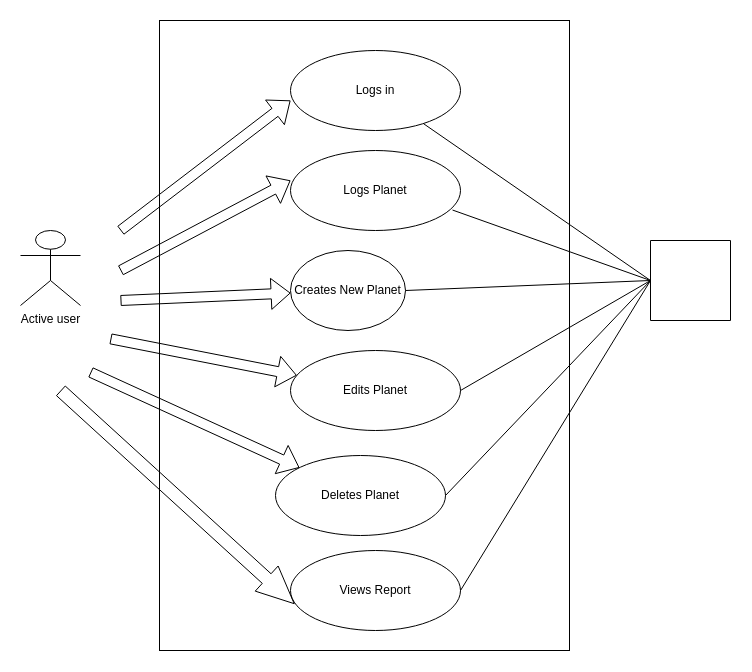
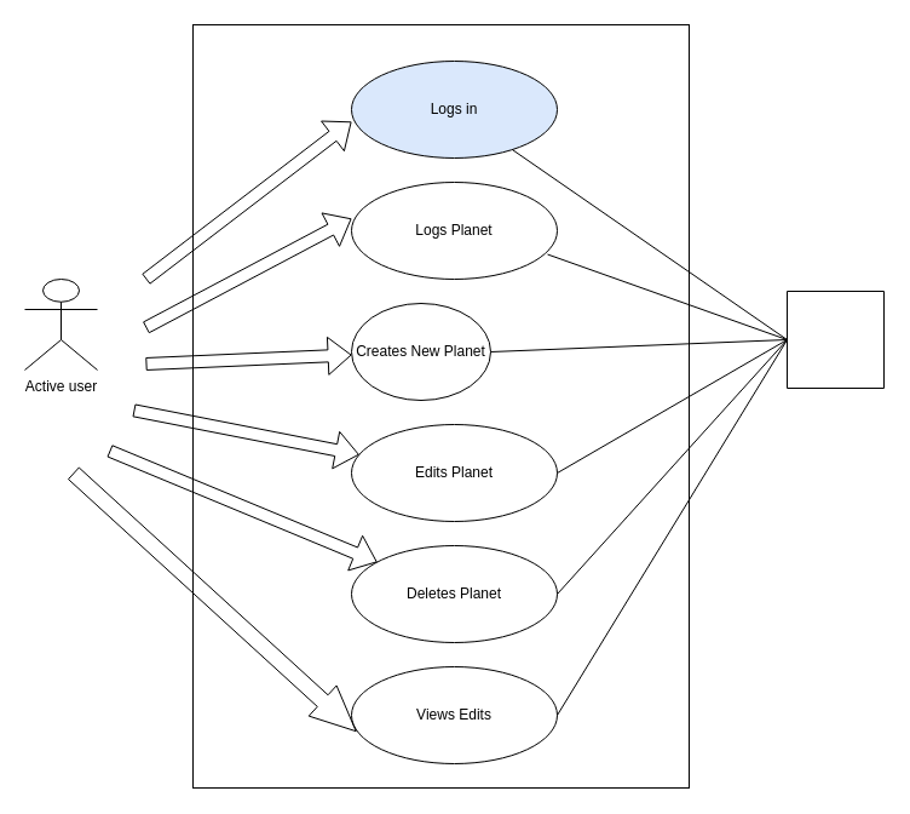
  <mxCell id="0" />
  <mxCell id="1" parent="0" />
  <mxCell id="2" value="" style="rounded=0;whiteSpace=wrap;html=1;" vertex="1" parent="1"><mxGeometry x="159" y="20" width="410" height="630" as="geometry" /></mxCell>
  <mxCell id="3" value="Active user" style="shape=umlActor;verticalLabelPosition=bottom;verticalAlign=top;html=1;outlineConnect=0;" vertex="1" parent="1"><mxGeometry x="20" y="230" width="60" height="75" as="geometry" /></mxCell>
- <mxCell id="4" value="Logs in" style="ellipse;whiteSpace=wrap;html=1;" vertex="1" parent="1"><mxGeometry x="290" y="50" width="170" height="80" as="geometry" /></mxCell>
+ <mxCell id="4" value="Logs in" style="ellipse;whiteSpace=wrap;html=1;fillColor=#dae8fc;" vertex="1" parent="1"><mxGeometry x="290" y="50" width="170" height="80" as="geometry" /></mxCell>
  <mxCell id="5" value="Logs Planet" style="ellipse;whiteSpace=wrap;html=1;" vertex="1" parent="1"><mxGeometry x="290" y="150" width="170" height="80" as="geometry" /></mxCell>
  <mxCell id="6" value="Creates New Planet" style="ellipse;whiteSpace=wrap;html=1;" vertex="1" parent="1"><mxGeometry x="290" y="250" width="115" height="80" as="geometry" /></mxCell>
  <mxCell id="7" value="Edits Planet" style="ellipse;whiteSpace=wrap;html=1;" vertex="1" parent="1"><mxGeometry x="290" y="350" width="170" height="80" as="geometry" /></mxCell>
- <mxCell id="8" value="Deletes Planet" style="ellipse;whiteSpace=wrap;html=1;" vertex="1" parent="1"><mxGeometry x="275" y="455" width="170" height="80" as="geometry" /></mxCell>
- <mxCell id="9" value="Views Report" style="ellipse;whiteSpace=wrap;html=1;" vertex="1" parent="1"><mxGeometry x="290" y="550" width="170" height="80" as="geometry" /></mxCell>
+ <mxCell id="8" value="Deletes Planet" style="ellipse;whiteSpace=wrap;html=1;" vertex="1" parent="1"><mxGeometry x="290" y="450" width="170" height="80" as="geometry" /></mxCell>
+ <mxCell id="9" value="Views Edits" style="ellipse;whiteSpace=wrap;html=1;" vertex="1" parent="1"><mxGeometry x="290" y="550" width="170" height="80" as="geometry" /></mxCell>
  <mxCell id="10" value="" style="shape=flexArrow;endArrow=classic;html=1;rounded=0;" edge="1" parent="1"><mxGeometry width="50" height="50" relative="1" as="geometry"><mxPoint x="120" y="230" as="sourcePoint" /><mxPoint x="290" y="100" as="targetPoint" /></mxGeometry></mxCell>
  <mxCell id="11" value="" style="shape=flexArrow;endArrow=classic;html=1;rounded=0;" edge="1" parent="1"><mxGeometry width="50" height="50" relative="1" as="geometry"><mxPoint x="120" y="270" as="sourcePoint" /><mxPoint x="290" y="180" as="targetPoint" /></mxGeometry></mxCell>
  <mxCell id="12" value="" style="shape=flexArrow;endArrow=classic;html=1;rounded=0;" edge="1" parent="1" target="6"><mxGeometry width="50" height="50" relative="1" as="geometry"><mxPoint x="120" y="300" as="sourcePoint" /><mxPoint x="290" y="210" as="targetPoint" /></mxGeometry></mxCell>
  <mxCell id="13" value="" style="shape=flexArrow;endArrow=classic;html=1;rounded=0;" edge="1" parent="1" target="7"><mxGeometry width="50" height="50" relative="1" as="geometry"><mxPoint x="110" y="338.34" as="sourcePoint" /><mxPoint x="280.294" y="331.662" as="targetPoint" /></mxGeometry></mxCell>
  <mxCell id="14" value="" style="shape=flexArrow;endArrow=classic;html=1;rounded=0;" edge="1" parent="1" target="8"><mxGeometry width="50" height="50" relative="1" as="geometry"><mxPoint x="90" y="371.74" as="sourcePoint" /><mxPoint x="276.325" y="408.259" as="targetPoint" /></mxGeometry></mxCell>
  <mxCell id="15" value="" style="shape=flexArrow;endArrow=classic;html=1;rounded=0;entryX=0.024;entryY=0.669;entryDx=0;entryDy=0;entryPerimeter=0;width=13;endSize=12.09;" edge="1" parent="1" target="9"><mxGeometry width="50" height="50" relative="1" as="geometry"><mxPoint x="60" y="390" as="sourcePoint" /><mxPoint x="271.184" y="491.838" as="targetPoint" /></mxGeometry></mxCell>
  <mxCell id="16" value="" style="swimlane;startSize=0;" vertex="1" parent="1"><mxGeometry x="650" y="240" width="80" height="80" as="geometry"><mxRectangle x="700" y="260" width="50" height="40" as="alternateBounds" /></mxGeometry></mxCell>
  <mxCell id="17" value="" style="endArrow=none;html=1;rounded=0;entryX=0;entryY=0.5;entryDx=0;entryDy=0;" edge="1" parent="1" source="4" target="16"><mxGeometry width="50" height="50" relative="1" as="geometry"><mxPoint x="600" y="320" as="sourcePoint" /><mxPoint x="650" y="270" as="targetPoint" /></mxGeometry></mxCell>
  <mxCell id="18" value="" style="endArrow=none;html=1;rounded=0;exitX=0.953;exitY=0.744;exitDx=0;exitDy=0;exitPerimeter=0;entryX=0;entryY=0.5;entryDx=0;entryDy=0;" edge="1" parent="1" source="5" target="16"><mxGeometry width="50" height="50" relative="1" as="geometry"><mxPoint x="434.618" y="132.477" as="sourcePoint" /><mxPoint x="660" y="280" as="targetPoint" /></mxGeometry></mxCell>
  <mxCell id="19" value="" style="endArrow=none;html=1;rounded=0;exitX=1;exitY=0.5;exitDx=0;exitDy=0;entryX=0;entryY=0.5;entryDx=0;entryDy=0;" edge="1" parent="1" source="6" target="16"><mxGeometry width="50" height="50" relative="1" as="geometry"><mxPoint x="469.998" y="269.997" as="sourcePoint" /><mxPoint x="695.38" y="417.52" as="targetPoint" /></mxGeometry></mxCell>
  <mxCell id="20" value="" style="endArrow=none;html=1;rounded=0;exitX=1;exitY=0.5;exitDx=0;exitDy=0;entryX=0;entryY=0.5;entryDx=0;entryDy=0;" edge="1" parent="1" source="7" target="16"><mxGeometry width="50" height="50" relative="1" as="geometry"><mxPoint x="450" y="320" as="sourcePoint" /><mxPoint x="640" y="310" as="targetPoint" /></mxGeometry></mxCell>
  <mxCell id="21" value="" style="endArrow=none;html=1;rounded=0;exitX=1;exitY=0.5;exitDx=0;exitDy=0;entryX=0;entryY=0.5;entryDx=0;entryDy=0;" edge="1" parent="1" source="8" target="16"><mxGeometry width="50" height="50" relative="1" as="geometry"><mxPoint x="460" y="420" as="sourcePoint" /><mxPoint x="650" y="310" as="targetPoint" /></mxGeometry></mxCell>
  <mxCell id="22" value="" style="endArrow=none;html=1;rounded=0;exitX=1;exitY=0.5;exitDx=0;exitDy=0;entryX=0;entryY=0.5;entryDx=0;entryDy=0;" edge="1" parent="1" source="9" target="16"><mxGeometry width="50" height="50" relative="1" as="geometry"><mxPoint x="480" y="410" as="sourcePoint" /><mxPoint x="670" y="300" as="targetPoint" /></mxGeometry></mxCell>
